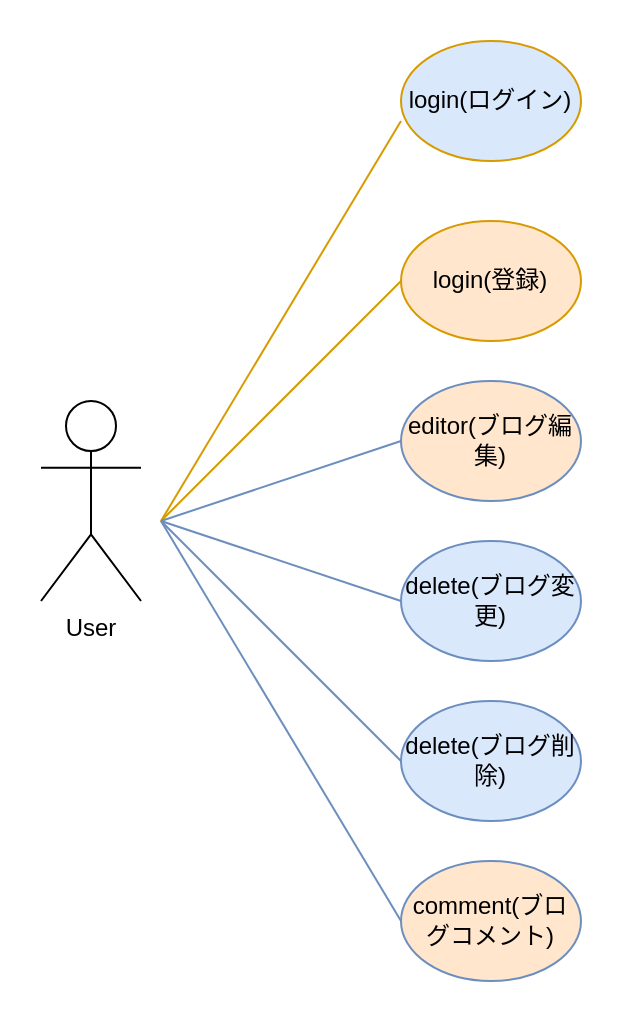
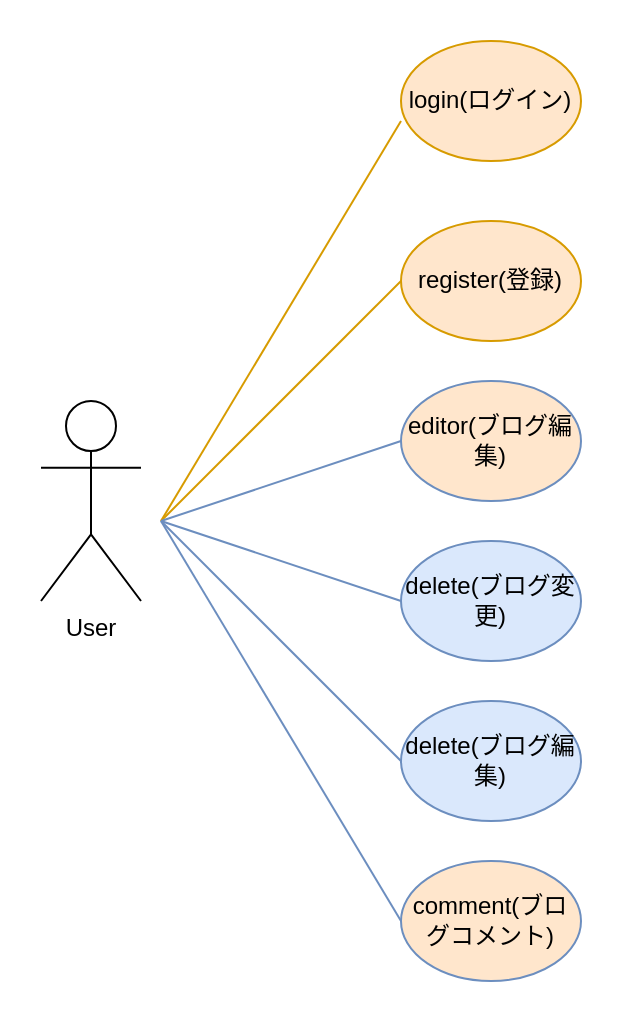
  <mxCell id="0" />
  <mxCell id="1" parent="0" />
  <mxCell id="2" value="User" style="shape=umlActor;verticalLabelPosition=bottom;verticalAlign=top;html=1;outlineConnect=0;" parent="1" vertex="1"><mxGeometry x="20" y="200" width="50" height="100" as="geometry" /></mxCell>
  <mxCell id="3" value="" style="endArrow=none;html=1;rounded=0;fillColor=#ffe6cc;strokeColor=#d79b00;" parent="1" edge="1"><mxGeometry width="50" height="50" relative="1" as="geometry"><mxPoint x="80" y="260" as="sourcePoint" /><mxPoint x="200" as="targetPoint" y="60" /></mxGeometry></mxCell>
  <mxCell id="4" value="" style="endArrow=none;html=1;rounded=0;fillColor=#ffe6cc;strokeColor=#d79b00;" parent="1" edge="1"><mxGeometry width="50" height="50" relative="1" as="geometry"><mxPoint x="80" y="260" as="sourcePoint" /><mxPoint x="200" y="140" as="targetPoint" /></mxGeometry></mxCell>
  <mxCell id="5" value="" style="endArrow=none;html=1;rounded=0;fillColor=#dae8fc;strokeColor=#6c8ebf;" parent="1" edge="1"><mxGeometry width="50" height="50" relative="1" as="geometry"><mxPoint x="80" y="260" as="sourcePoint" /><mxPoint x="200" y="220" as="targetPoint" /></mxGeometry></mxCell>
  <mxCell id="6" value="" style="endArrow=none;html=1;rounded=0;fillColor=#dae8fc;strokeColor=#6c8ebf;" parent="1" edge="1"><mxGeometry width="50" height="50" relative="1" as="geometry"><mxPoint x="80" y="260" as="sourcePoint" /><mxPoint x="200" y="300" as="targetPoint" /></mxGeometry></mxCell>
  <mxCell id="7" value="" style="endArrow=none;html=1;rounded=0;fillColor=#dae8fc;strokeColor=#6c8ebf;" parent="1" edge="1"><mxGeometry width="50" height="50" relative="1" as="geometry"><mxPoint x="80" y="260" as="sourcePoint" /><mxPoint x="200" y="380" as="targetPoint" /><Array as="points"><mxPoint x="100" y="280" /></Array></mxGeometry></mxCell>
- <mxCell id="8" value="login(ログイン)" style="ellipse;whiteSpace=wrap;html=1;fillColor=#dae8fc;strokeColor=#d79b00;" parent="1" vertex="1"><mxGeometry x="200" y="20" width="90" height="60" as="geometry" /></mxCell>
- <mxCell id="9" value="login(登録)" style="ellipse;whiteSpace=wrap;html=1;fillColor=#ffe6cc;strokeColor=#d79b00;" parent="1" vertex="1"><mxGeometry x="200" y="110" width="90" height="60" as="geometry" /></mxCell>
+ <mxCell id="8" value="login(ログイン)" style="ellipse;whiteSpace=wrap;html=1;fillColor=#ffe6cc;strokeColor=#d79b00;" parent="1" vertex="1"><mxGeometry x="200" y="20" width="90" height="60" as="geometry" /></mxCell>
+ <mxCell id="9" value="register(登録)" style="ellipse;whiteSpace=wrap;html=1;fillColor=#ffe6cc;strokeColor=#d79b00;" parent="1" vertex="1"><mxGeometry x="200" y="110" width="90" height="60" as="geometry" /></mxCell>
  <mxCell id="10" value="editor(ブログ編集)" style="ellipse;whiteSpace=wrap;html=1;fillColor=#ffe6cc;strokeColor=#6c8ebf;" parent="1" vertex="1"><mxGeometry x="200" y="190" width="90" height="60" as="geometry" /></mxCell>
  <mxCell id="11" value="delete(ブログ変更)" style="ellipse;whiteSpace=wrap;html=1;fillColor=#dae8fc;strokeColor=#6c8ebf;" parent="1" vertex="1"><mxGeometry x="200" y="270" width="90" height="60" as="geometry" /></mxCell>
- <mxCell id="12" value="delete(ブログ削除)" style="ellipse;whiteSpace=wrap;html=1;fillColor=#dae8fc;strokeColor=#6c8ebf;" parent="1" vertex="1"><mxGeometry x="200" y="350" width="90" height="60" as="geometry" /></mxCell>
+ <mxCell id="12" value="delete(ブログ編集)" style="ellipse;whiteSpace=wrap;html=1;fillColor=#dae8fc;strokeColor=#6c8ebf;" parent="1" vertex="1"><mxGeometry x="200" y="350" width="90" height="60" as="geometry" /></mxCell>
  <mxCell id="13" value="" style="endArrow=none;html=1;rounded=0;fillColor=#dae8fc;strokeColor=#6c8ebf;" parent="1" edge="1"><mxGeometry width="50" height="50" relative="1" as="geometry"><mxPoint x="80" y="260" as="sourcePoint" /><mxPoint x="200" y="460" as="targetPoint" /></mxGeometry></mxCell>
  <mxCell id="14" value="comment(ブログコメント)" style="ellipse;whiteSpace=wrap;html=1;fillColor=#ffe6cc;strokeColor=#6c8ebf;" parent="1" vertex="1"><mxGeometry x="200" y="430" width="90" height="60" as="geometry" /></mxCell>
